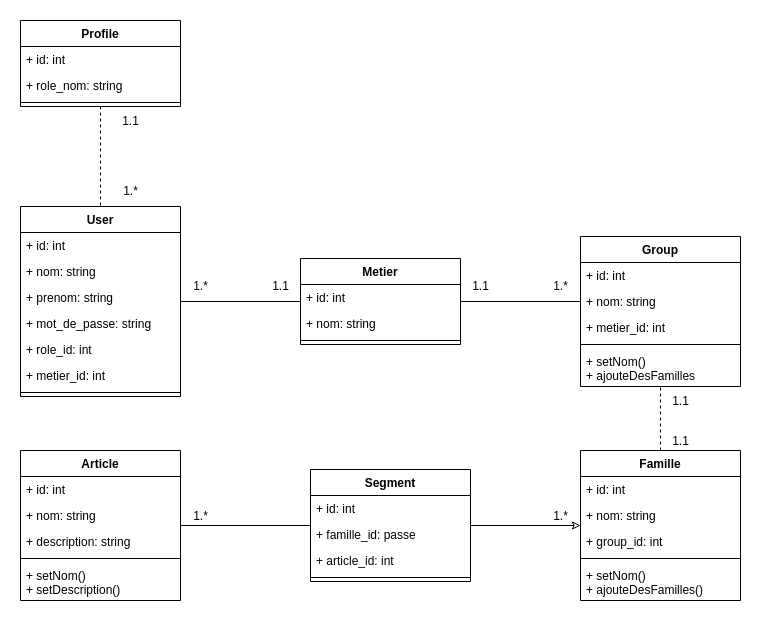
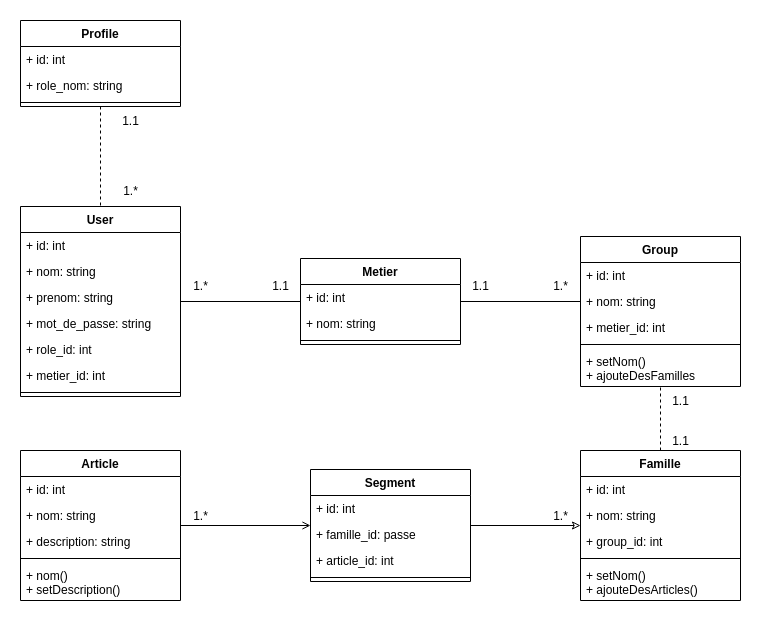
  <mxCell id="0" />
  <mxCell id="1" parent="0" />
  <mxCell id="2" value="User" style="swimlane;fontStyle=1;align=center;verticalAlign=top;childLayout=stackLayout;horizontal=1;startSize=26;horizontalStack=0;resizeParent=1;resizeParentMax=0;resizeLast=0;collapsible=1;marginBottom=0;" vertex="1" parent="1"><mxGeometry x="20" y="206" width="160" height="190" as="geometry" /></mxCell>
  <mxCell id="3" value="+ id: int" style="text;strokeColor=none;fillColor=none;align=left;verticalAlign=top;spacingLeft=4;spacingRight=4;overflow=hidden;rotatable=0;points=[[0,0.5],[1,0.5]];portConstraint=eastwest;" vertex="1" parent="2"><mxGeometry y="26" width="160" height="26" as="geometry" /></mxCell>
  <mxCell id="4" value="+ nom: string" style="text;strokeColor=none;fillColor=none;align=left;verticalAlign=top;spacingLeft=4;spacingRight=4;overflow=hidden;rotatable=0;points=[[0,0.5],[1,0.5]];portConstraint=eastwest;" vertex="1" parent="2"><mxGeometry y="52" width="160" height="26" as="geometry" /></mxCell>
  <mxCell id="5" value="+ prenom: string" style="text;strokeColor=none;fillColor=none;align=left;verticalAlign=top;spacingLeft=4;spacingRight=4;overflow=hidden;rotatable=0;points=[[0,0.5],[1,0.5]];portConstraint=eastwest;" vertex="1" parent="2"><mxGeometry y="78" width="160" height="26" as="geometry" /></mxCell>
  <mxCell id="6" value="+ mot_de_passe: string" style="text;strokeColor=none;fillColor=none;align=left;verticalAlign=top;spacingLeft=4;spacingRight=4;overflow=hidden;rotatable=0;points=[[0,0.5],[1,0.5]];portConstraint=eastwest;" vertex="1" parent="2"><mxGeometry y="104" width="160" height="26" as="geometry" /></mxCell>
  <mxCell id="7" value="+ role_id: int" style="text;strokeColor=none;fillColor=none;align=left;verticalAlign=top;spacingLeft=4;spacingRight=4;overflow=hidden;rotatable=0;points=[[0,0.5],[1,0.5]];portConstraint=eastwest;" vertex="1" parent="2"><mxGeometry y="130" width="160" height="26" as="geometry" /></mxCell>
  <mxCell id="8" value="+ metier_id: int" style="text;strokeColor=none;fillColor=none;align=left;verticalAlign=top;spacingLeft=4;spacingRight=4;overflow=hidden;rotatable=0;points=[[0,0.5],[1,0.5]];portConstraint=eastwest;" vertex="1" parent="2"><mxGeometry y="156" width="160" height="26" as="geometry" /></mxCell>
  <mxCell id="9" value="" style="line;strokeWidth=1;fillColor=none;align=left;verticalAlign=middle;spacingTop=-1;spacingLeft=3;spacingRight=3;rotatable=0;labelPosition=right;points=[];portConstraint=eastwest;strokeColor=inherit;" vertex="1" parent="2"><mxGeometry y="182" width="160" height="8" as="geometry" /></mxCell>
  <mxCell id="10" style="edgeStyle=none;html=1;endArrow=none;endFill=0;dashed=1;" edge="1" parent="1" source="11" target="2"><mxGeometry relative="1" as="geometry" /></mxCell>
  <mxCell id="11" value="Profile" style="swimlane;fontStyle=1;align=center;verticalAlign=top;childLayout=stackLayout;horizontal=1;startSize=26;horizontalStack=0;resizeParent=1;resizeParentMax=0;resizeLast=0;collapsible=1;marginBottom=0;" vertex="1" parent="1"><mxGeometry x="20" y="20" width="160" height="86" as="geometry" /></mxCell>
  <mxCell id="12" value="+ id: int" style="text;strokeColor=none;fillColor=none;align=left;verticalAlign=top;spacingLeft=4;spacingRight=4;overflow=hidden;rotatable=0;points=[[0,0.5],[1,0.5]];portConstraint=eastwest;" vertex="1" parent="11"><mxGeometry y="26" width="160" height="26" as="geometry" /></mxCell>
  <mxCell id="13" value="+ role_nom: string" style="text;strokeColor=none;fillColor=none;align=left;verticalAlign=top;spacingLeft=4;spacingRight=4;overflow=hidden;rotatable=0;points=[[0,0.5],[1,0.5]];portConstraint=eastwest;" vertex="1" parent="11"><mxGeometry y="52" width="160" height="26" as="geometry" /></mxCell>
  <mxCell id="14" value="" style="line;strokeWidth=1;fillColor=none;align=left;verticalAlign=middle;spacingTop=-1;spacingLeft=3;spacingRight=3;rotatable=0;labelPosition=right;points=[];portConstraint=eastwest;strokeColor=inherit;" vertex="1" parent="11"><mxGeometry y="78" width="160" height="8" as="geometry" /></mxCell>
  <mxCell id="15" value="1.*" style="text;html=1;align=center;verticalAlign=middle;resizable=0;points=[];autosize=1;strokeColor=none;fillColor=none;" vertex="1" parent="1"><mxGeometry x="110" y="176" width="40" height="30" as="geometry" /></mxCell>
  <mxCell id="16" value="1.1" style="text;html=1;align=center;verticalAlign=middle;resizable=0;points=[];autosize=1;strokeColor=none;fillColor=none;" vertex="1" parent="1"><mxGeometry x="110" y="106" width="40" height="30" as="geometry" /></mxCell>
  <mxCell id="17" style="edgeStyle=none;html=1;endArrow=none;endFill=0;" edge="1" parent="1" source="18" target="2"><mxGeometry relative="1" as="geometry" /></mxCell>
  <mxCell id="18" value="Metier" style="swimlane;fontStyle=1;align=center;verticalAlign=top;childLayout=stackLayout;horizontal=1;startSize=26;horizontalStack=0;resizeParent=1;resizeParentMax=0;resizeLast=0;collapsible=1;marginBottom=0;" vertex="1" parent="1"><mxGeometry x="300" y="258" width="160" height="86" as="geometry" /></mxCell>
  <mxCell id="19" value="+ id: int" style="text;strokeColor=none;fillColor=none;align=left;verticalAlign=top;spacingLeft=4;spacingRight=4;overflow=hidden;rotatable=0;points=[[0,0.5],[1,0.5]];portConstraint=eastwest;" vertex="1" parent="18"><mxGeometry y="26" width="160" height="26" as="geometry" /></mxCell>
  <mxCell id="20" value="+ nom: string" style="text;strokeColor=none;fillColor=none;align=left;verticalAlign=top;spacingLeft=4;spacingRight=4;overflow=hidden;rotatable=0;points=[[0,0.5],[1,0.5]];portConstraint=eastwest;" vertex="1" parent="18"><mxGeometry y="52" width="160" height="26" as="geometry" /></mxCell>
  <mxCell id="21" value="" style="line;strokeWidth=1;fillColor=none;align=left;verticalAlign=middle;spacingTop=-1;spacingLeft=3;spacingRight=3;rotatable=0;labelPosition=right;points=[];portConstraint=eastwest;strokeColor=inherit;" vertex="1" parent="18"><mxGeometry y="78" width="160" height="8" as="geometry" /></mxCell>
  <mxCell id="22" value="Group" style="swimlane;fontStyle=1;align=center;verticalAlign=top;childLayout=stackLayout;horizontal=1;startSize=26;horizontalStack=0;resizeParent=1;resizeParentMax=0;resizeLast=0;collapsible=1;marginBottom=0;" vertex="1" parent="1"><mxGeometry x="580" y="236" width="160" height="150" as="geometry" /></mxCell>
  <mxCell id="23" value="+ id: int" style="text;strokeColor=none;fillColor=none;align=left;verticalAlign=top;spacingLeft=4;spacingRight=4;overflow=hidden;rotatable=0;points=[[0,0.5],[1,0.5]];portConstraint=eastwest;" vertex="1" parent="22"><mxGeometry y="26" width="160" height="26" as="geometry" /></mxCell>
  <mxCell id="24" value="+ nom: string" style="text;strokeColor=none;fillColor=none;align=left;verticalAlign=top;spacingLeft=4;spacingRight=4;overflow=hidden;rotatable=0;points=[[0,0.5],[1,0.5]];portConstraint=eastwest;" vertex="1" parent="22"><mxGeometry y="52" width="160" height="26" as="geometry" /></mxCell>
  <mxCell id="25" value="+ metier_id: int" style="text;strokeColor=none;fillColor=none;align=left;verticalAlign=top;spacingLeft=4;spacingRight=4;overflow=hidden;rotatable=0;points=[[0,0.5],[1,0.5]];portConstraint=eastwest;" vertex="1" parent="22"><mxGeometry y="78" width="160" height="26" as="geometry" /></mxCell>
  <mxCell id="26" value="" style="line;strokeWidth=1;fillColor=none;align=left;verticalAlign=middle;spacingTop=-1;spacingLeft=3;spacingRight=3;rotatable=0;labelPosition=right;points=[];portConstraint=eastwest;strokeColor=inherit;" vertex="1" parent="22"><mxGeometry y="104" width="160" height="8" as="geometry" /></mxCell>
  <mxCell id="27" value="+ setNom()&#10;+ ajouteDesFamilles" style="text;strokeColor=none;fillColor=none;align=left;verticalAlign=top;spacingLeft=4;spacingRight=4;overflow=hidden;rotatable=0;points=[[0,0.5],[1,0.5]];portConstraint=eastwest;" vertex="1" parent="22"><mxGeometry y="112" width="160" height="38" as="geometry" /></mxCell>
  <mxCell id="28" style="edgeStyle=none;html=1;endArrow=none;endFill=0;dashed=1;" edge="1" parent="1" source="29" target="22"><mxGeometry relative="1" as="geometry" /></mxCell>
  <mxCell id="29" value="Famille" style="swimlane;fontStyle=1;align=center;verticalAlign=top;childLayout=stackLayout;horizontal=1;startSize=26;horizontalStack=0;resizeParent=1;resizeParentMax=0;resizeLast=0;collapsible=1;marginBottom=0;" vertex="1" parent="1"><mxGeometry x="580" y="450" width="160" height="150" as="geometry" /></mxCell>
  <mxCell id="30" value="+ id: int" style="text;strokeColor=none;fillColor=none;align=left;verticalAlign=top;spacingLeft=4;spacingRight=4;overflow=hidden;rotatable=0;points=[[0,0.5],[1,0.5]];portConstraint=eastwest;" vertex="1" parent="29"><mxGeometry y="26" width="160" height="26" as="geometry" /></mxCell>
  <mxCell id="31" value="+ nom: string" style="text;strokeColor=none;fillColor=none;align=left;verticalAlign=top;spacingLeft=4;spacingRight=4;overflow=hidden;rotatable=0;points=[[0,0.5],[1,0.5]];portConstraint=eastwest;" vertex="1" parent="29"><mxGeometry y="52" width="160" height="26" as="geometry" /></mxCell>
  <mxCell id="32" value="+ group_id: int" style="text;strokeColor=none;fillColor=none;align=left;verticalAlign=top;spacingLeft=4;spacingRight=4;overflow=hidden;rotatable=0;points=[[0,0.5],[1,0.5]];portConstraint=eastwest;" vertex="1" parent="29"><mxGeometry y="78" width="160" height="26" as="geometry" /></mxCell>
  <mxCell id="33" value="" style="line;strokeWidth=1;fillColor=none;align=left;verticalAlign=middle;spacingTop=-1;spacingLeft=3;spacingRight=3;rotatable=0;labelPosition=right;points=[];portConstraint=eastwest;strokeColor=inherit;" vertex="1" parent="29"><mxGeometry y="104" width="160" height="8" as="geometry" /></mxCell>
- <mxCell id="34" value="+ setNom()&#10;+ ajouteDesFamilles()" style="text;strokeColor=none;fillColor=none;align=left;verticalAlign=top;spacingLeft=4;spacingRight=4;overflow=hidden;rotatable=0;points=[[0,0.5],[1,0.5]];portConstraint=eastwest;" vertex="1" parent="29"><mxGeometry y="112" width="160" height="38" as="geometry" /></mxCell>
+ <mxCell id="34" value="+ setNom()&#10;+ ajouteDesArticles()" style="text;strokeColor=none;fillColor=none;align=left;verticalAlign=top;spacingLeft=4;spacingRight=4;overflow=hidden;rotatable=0;points=[[0,0.5],[1,0.5]];portConstraint=eastwest;" vertex="1" parent="29"><mxGeometry y="112" width="160" height="38" as="geometry" /></mxCell>
  <mxCell id="35" style="edgeStyle=none;html=1;endArrow=classic;endFill=0;" edge="1" parent="1" source="36" target="29"><mxGeometry relative="1" as="geometry" /></mxCell>
  <mxCell id="36" value="Segment" style="swimlane;fontStyle=1;align=center;verticalAlign=top;childLayout=stackLayout;horizontal=1;startSize=26;horizontalStack=0;resizeParent=1;resizeParentMax=0;resizeLast=0;collapsible=1;marginBottom=0;" vertex="1" parent="1"><mxGeometry x="310" y="469" width="160" height="112" as="geometry" /></mxCell>
  <mxCell id="37" value="+ id: int" style="text;strokeColor=none;fillColor=none;align=left;verticalAlign=top;spacingLeft=4;spacingRight=4;overflow=hidden;rotatable=0;points=[[0,0.5],[1,0.5]];portConstraint=eastwest;" vertex="1" parent="36"><mxGeometry y="26" width="160" height="26" as="geometry" /></mxCell>
  <mxCell id="38" value="+ famille_id: passe" style="text;strokeColor=none;fillColor=none;align=left;verticalAlign=top;spacingLeft=4;spacingRight=4;overflow=hidden;rotatable=0;points=[[0,0.5],[1,0.5]];portConstraint=eastwest;" vertex="1" parent="36"><mxGeometry y="52" width="160" height="26" as="geometry" /></mxCell>
  <mxCell id="39" value="+ article_id: int" style="text;strokeColor=none;fillColor=none;align=left;verticalAlign=top;spacingLeft=4;spacingRight=4;overflow=hidden;rotatable=0;points=[[0,0.5],[1,0.5]];portConstraint=eastwest;" vertex="1" parent="36"><mxGeometry y="78" width="160" height="26" as="geometry" /></mxCell>
  <mxCell id="40" value="" style="line;strokeWidth=1;fillColor=none;align=left;verticalAlign=middle;spacingTop=-1;spacingLeft=3;spacingRight=3;rotatable=0;labelPosition=right;points=[];portConstraint=eastwest;strokeColor=inherit;" vertex="1" parent="36"><mxGeometry y="104" width="160" height="8" as="geometry" /></mxCell>
- <mxCell id="41" style="edgeStyle=none;html=1;endArrow=none;endFill=0;" edge="1" parent="1" source="42" target="36"><mxGeometry relative="1" as="geometry" /></mxCell>
+ <mxCell id="41" style="edgeStyle=none;html=1;endArrow=open;endFill=0;" edge="1" parent="1" source="42" target="36"><mxGeometry relative="1" as="geometry" /></mxCell>
  <mxCell id="42" value="Article" style="swimlane;fontStyle=1;align=center;verticalAlign=top;childLayout=stackLayout;horizontal=1;startSize=26;horizontalStack=0;resizeParent=1;resizeParentMax=0;resizeLast=0;collapsible=1;marginBottom=0;" vertex="1" parent="1"><mxGeometry x="20" y="450" width="160" height="150" as="geometry" /></mxCell>
  <mxCell id="43" value="+ id: int" style="text;strokeColor=none;fillColor=none;align=left;verticalAlign=top;spacingLeft=4;spacingRight=4;overflow=hidden;rotatable=0;points=[[0,0.5],[1,0.5]];portConstraint=eastwest;" vertex="1" parent="42"><mxGeometry y="26" width="160" height="26" as="geometry" /></mxCell>
  <mxCell id="44" value="+ nom: string" style="text;strokeColor=none;fillColor=none;align=left;verticalAlign=top;spacingLeft=4;spacingRight=4;overflow=hidden;rotatable=0;points=[[0,0.5],[1,0.5]];portConstraint=eastwest;" vertex="1" parent="42"><mxGeometry y="52" width="160" height="26" as="geometry" /></mxCell>
  <mxCell id="45" value="+ description: string" style="text;strokeColor=none;fillColor=none;align=left;verticalAlign=top;spacingLeft=4;spacingRight=4;overflow=hidden;rotatable=0;points=[[0,0.5],[1,0.5]];portConstraint=eastwest;" vertex="1" parent="42"><mxGeometry y="78" width="160" height="26" as="geometry" /></mxCell>
  <mxCell id="46" value="" style="line;strokeWidth=1;fillColor=none;align=left;verticalAlign=middle;spacingTop=-1;spacingLeft=3;spacingRight=3;rotatable=0;labelPosition=right;points=[];portConstraint=eastwest;strokeColor=inherit;" vertex="1" parent="42"><mxGeometry y="104" width="160" height="8" as="geometry" /></mxCell>
- <mxCell id="47" value="+ setNom()&#10;+ setDescription()" style="text;strokeColor=none;fillColor=none;align=left;verticalAlign=top;spacingLeft=4;spacingRight=4;overflow=hidden;rotatable=0;points=[[0,0.5],[1,0.5]];portConstraint=eastwest;" vertex="1" parent="42"><mxGeometry y="112" width="160" height="38" as="geometry" /></mxCell>
+ <mxCell id="47" value="+ nom()&#10;+ setDescription()" style="text;strokeColor=none;fillColor=none;align=left;verticalAlign=top;spacingLeft=4;spacingRight=4;overflow=hidden;rotatable=0;points=[[0,0.5],[1,0.5]];portConstraint=eastwest;" vertex="1" parent="42"><mxGeometry y="112" width="160" height="38" as="geometry" /></mxCell>
  <mxCell id="48" style="edgeStyle=none;html=1;endArrow=none;endFill=0;" edge="1" parent="1" source="24" target="18"><mxGeometry relative="1" as="geometry" /></mxCell>
  <mxCell id="49" value="1.*" style="text;html=1;align=center;verticalAlign=middle;resizable=0;points=[];autosize=1;strokeColor=none;fillColor=none;" vertex="1" parent="1"><mxGeometry x="180" y="271" width="40" height="30" as="geometry" /></mxCell>
  <mxCell id="50" value="1.1" style="text;html=1;align=center;verticalAlign=middle;resizable=0;points=[];autosize=1;strokeColor=none;fillColor=none;" vertex="1" parent="1"><mxGeometry x="260" y="271" width="40" height="30" as="geometry" /></mxCell>
  <mxCell id="51" value="1.*" style="text;html=1;align=center;verticalAlign=middle;resizable=0;points=[];autosize=1;strokeColor=none;fillColor=none;" vertex="1" parent="1"><mxGeometry x="180" y="501" width="40" height="30" as="geometry" /></mxCell>
  <mxCell id="52" value="1.*" style="text;html=1;align=center;verticalAlign=middle;resizable=0;points=[];autosize=1;strokeColor=none;fillColor=none;" vertex="1" parent="1"><mxGeometry x="540" y="501" width="40" height="30" as="geometry" /></mxCell>
  <mxCell id="53" value="1.1" style="text;html=1;align=center;verticalAlign=middle;resizable=0;points=[];autosize=1;strokeColor=none;fillColor=none;" vertex="1" parent="1"><mxGeometry x="660" y="386" width="40" height="30" as="geometry" /></mxCell>
  <mxCell id="54" value="1.1" style="text;html=1;align=center;verticalAlign=middle;resizable=0;points=[];autosize=1;strokeColor=none;fillColor=none;" vertex="1" parent="1"><mxGeometry x="660" y="426" width="40" height="30" as="geometry" /></mxCell>
  <mxCell id="55" value="1.1" style="text;html=1;align=center;verticalAlign=middle;resizable=0;points=[];autosize=1;strokeColor=none;fillColor=none;" vertex="1" parent="1"><mxGeometry x="460" y="271" width="40" height="30" as="geometry" /></mxCell>
  <mxCell id="56" value="1.*" style="text;html=1;align=center;verticalAlign=middle;resizable=0;points=[];autosize=1;strokeColor=none;fillColor=none;" vertex="1" parent="1"><mxGeometry x="540" y="271" width="40" height="30" as="geometry" /></mxCell>
